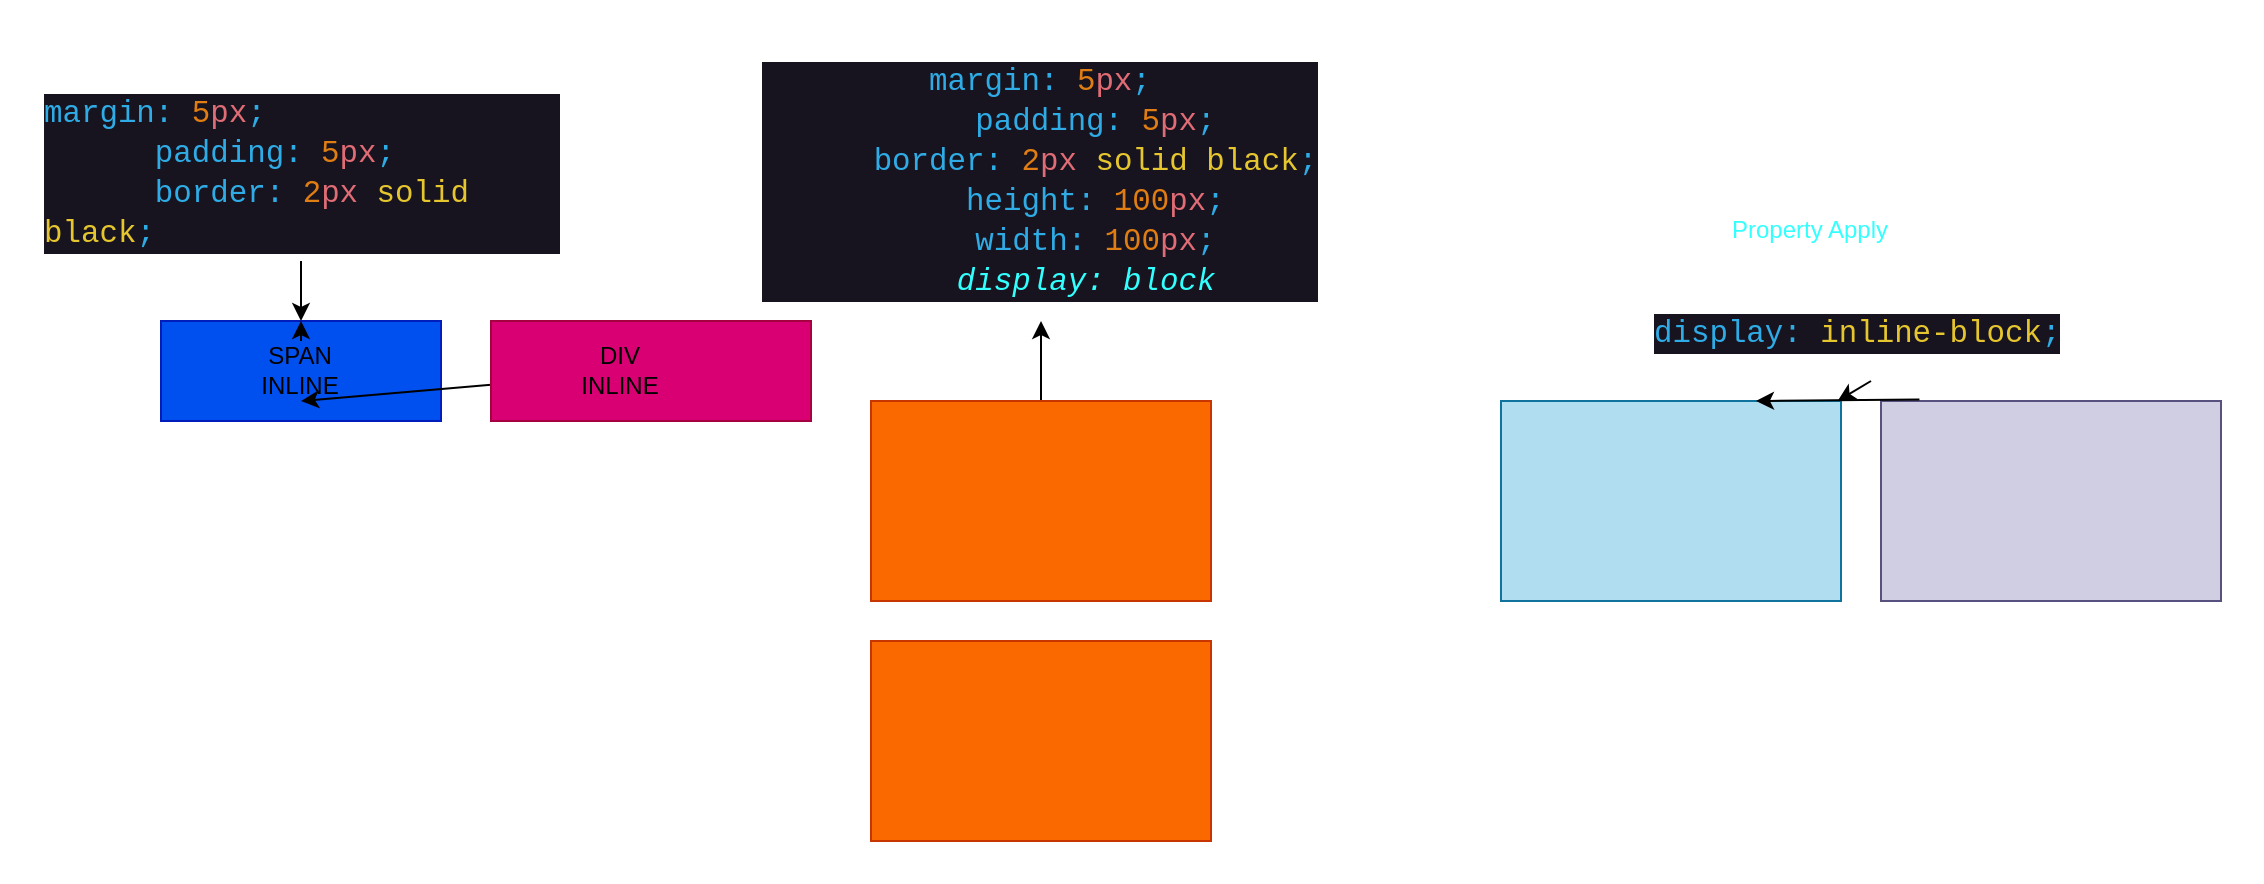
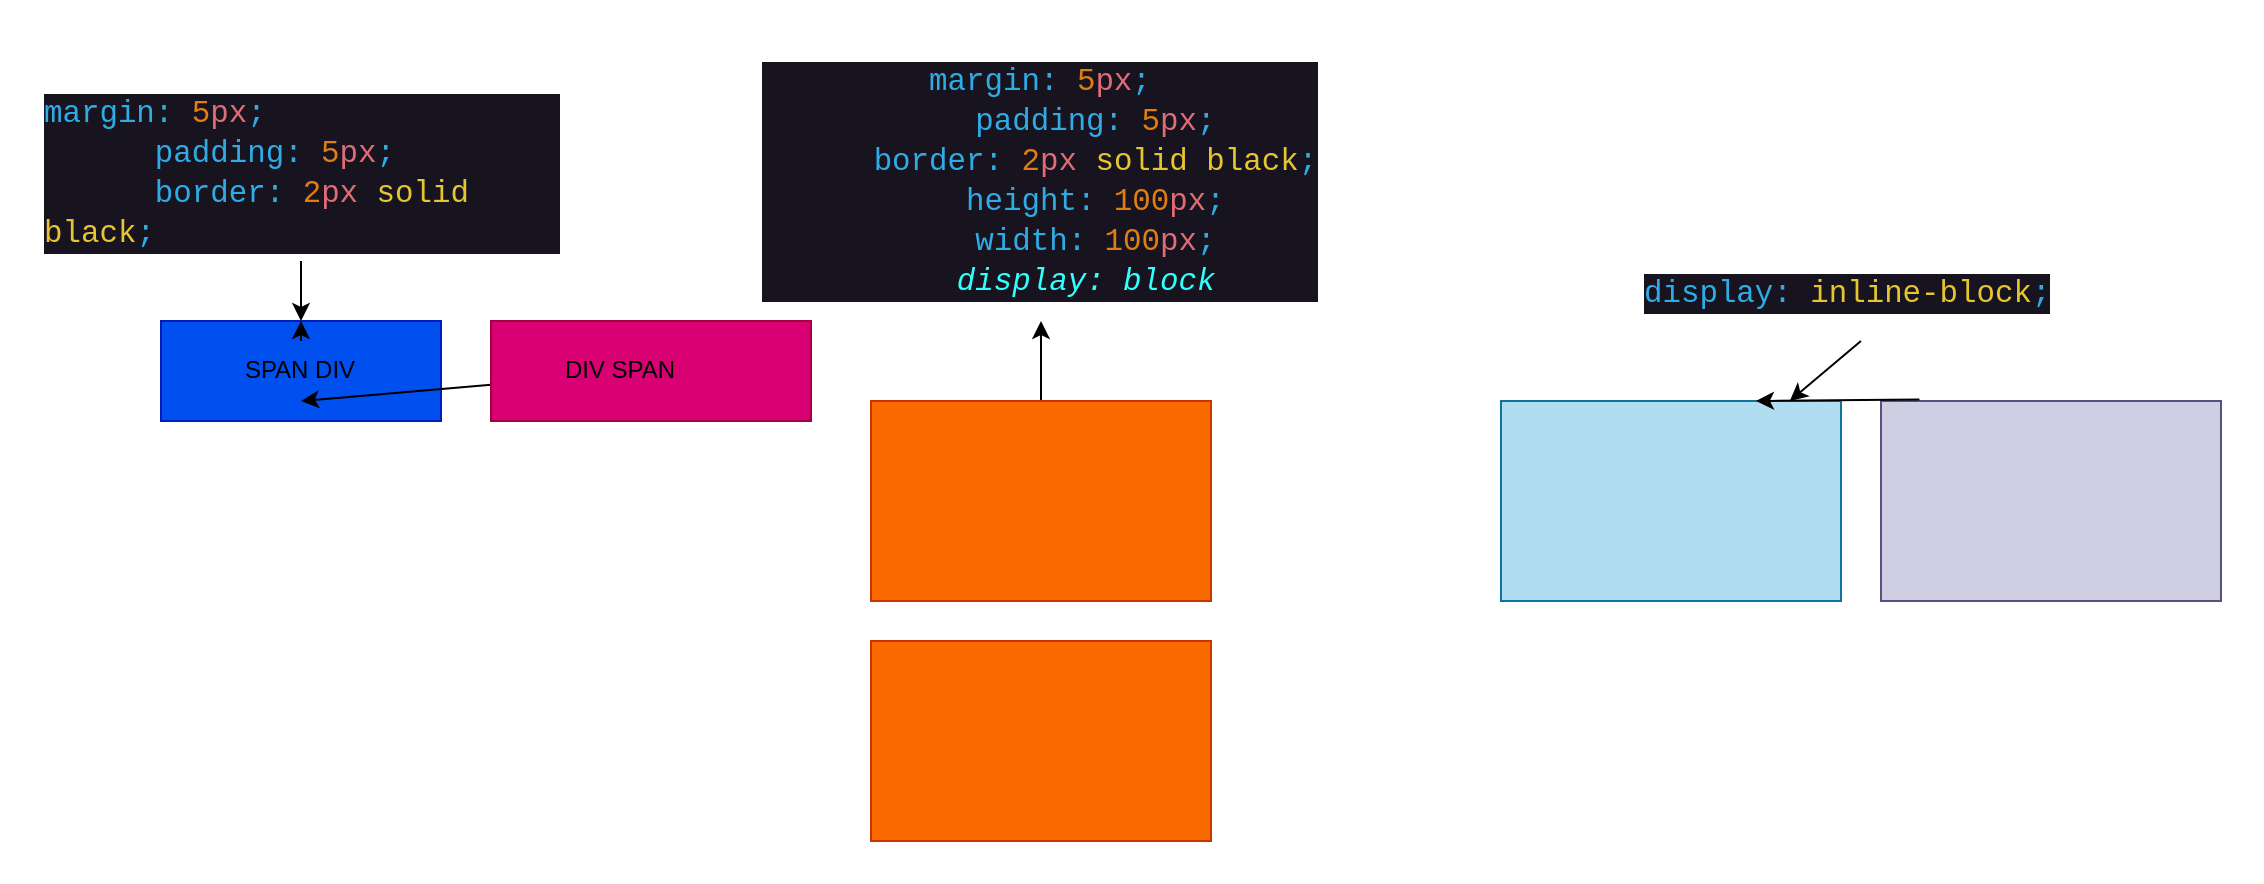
  <mxCell id="0" />
  <mxCell id="1" parent="0" />
  <mxCell id="2" value="" style="whiteSpace=wrap;html=1;fillColor=#0050ef;fontColor=#ffffff;strokeColor=#001DBC;" vertex="1" parent="1"><mxGeometry x="80" y="160" width="140" height="50" as="geometry" /></mxCell>
  <mxCell id="3" style="edgeStyle=none;html=1;entryX=0.5;entryY=0;entryDx=0;entryDy=0;" edge="1" parent="1" source="4" target="2"><mxGeometry relative="1" as="geometry" /></mxCell>
- <mxCell id="4" value="SPAN INLINE" style="text;strokeColor=none;align=center;fillColor=none;html=1;verticalAlign=middle;whiteSpace=wrap;rounded=0;" vertex="1" parent="1"><mxGeometry x="120" y="170" width="60" height="30" as="geometry" /></mxCell>
+ <mxCell id="4" value="SPAN DIV" style="text;strokeColor=none;align=center;fillColor=none;html=1;verticalAlign=middle;whiteSpace=wrap;rounded=0;" vertex="1" parent="1"><mxGeometry x="120" y="170" width="60" height="30" as="geometry" /></mxCell>
  <mxCell id="5" style="edgeStyle=none;html=1;entryX=0.5;entryY=0;entryDx=0;entryDy=0;" edge="1" parent="1" source="6" target="2"><mxGeometry relative="1" as="geometry" /></mxCell>
  <mxCell id="6" value="&lt;div style=&quot;color: rgb(205, 205, 205); background-color: rgb(23, 20, 31); font-family: Consolas, &amp;quot;Courier New&amp;quot;, monospace; font-weight: normal; font-size: 15.4px; line-height: 20px;&quot;&gt;&lt;div&gt;&lt;span style=&quot;color: #2face6;&quot;&gt;margin: &lt;/span&gt;&lt;span style=&quot;color: #e07d13;&quot;&gt;5&lt;/span&gt;&lt;span style=&quot;color: #e06c75;&quot;&gt;px&lt;/span&gt;&lt;span style=&quot;color: #2face6;&quot;&gt;;&lt;/span&gt;&lt;/div&gt;&lt;div&gt;&lt;span style=&quot;color: #2face6;&quot;&gt;&amp;nbsp; &amp;nbsp; &amp;nbsp; padding: &lt;/span&gt;&lt;span style=&quot;color: #e07d13;&quot;&gt;5&lt;/span&gt;&lt;span style=&quot;color: #e06c75;&quot;&gt;px&lt;/span&gt;&lt;span style=&quot;color: #2face6;&quot;&gt;;&lt;/span&gt;&lt;/div&gt;&lt;div&gt;&lt;span style=&quot;color: #2face6;&quot;&gt;&amp;nbsp; &amp;nbsp; &amp;nbsp; border: &lt;/span&gt;&lt;span style=&quot;color: #e07d13;&quot;&gt;2&lt;/span&gt;&lt;span style=&quot;color: #e06c75;&quot;&gt;px&lt;/span&gt;&lt;span style=&quot;color: #2face6;&quot;&gt; &lt;/span&gt;&lt;span style=&quot;color: #e6c62f;&quot;&gt;solid&lt;/span&gt;&lt;span style=&quot;color: #2face6;&quot;&gt; &lt;/span&gt;&lt;span style=&quot;color: #e6c62f;&quot;&gt;black&lt;/span&gt;&lt;span style=&quot;color: #2face6;&quot;&gt;;&lt;/span&gt;&lt;/div&gt;&lt;/div&gt;" style="text;whiteSpace=wrap;html=1;" vertex="1" parent="1"><mxGeometry x="20" y="40" width="260" height="90" as="geometry" /></mxCell>
  <mxCell id="7" style="edgeStyle=none;html=1;entryX=0.5;entryY=1;entryDx=0;entryDy=0;" edge="1" parent="1" source="8" target="4"><mxGeometry relative="1" as="geometry" /></mxCell>
  <mxCell id="8" value="" style="whiteSpace=wrap;html=1;fillColor=#d80073;fontColor=#ffffff;strokeColor=#A50040;" vertex="1" parent="1"><mxGeometry x="245" y="160" width="160" height="50" as="geometry" /></mxCell>
- <mxCell id="9" value="DIV INLINE" style="text;strokeColor=none;align=center;fillColor=none;html=1;verticalAlign=middle;whiteSpace=wrap;rounded=0;" vertex="1" parent="1"><mxGeometry x="280" y="170" width="60" height="30" as="geometry" /></mxCell>
+ <mxCell id="9" value="DIV SPAN" style="text;strokeColor=none;align=center;fillColor=none;html=1;verticalAlign=middle;whiteSpace=wrap;rounded=0;" vertex="1" parent="1"><mxGeometry x="280" y="170" width="60" height="30" as="geometry" /></mxCell>
  <mxCell id="10" value="&lt;div style=&quot;background-color: rgb(23, 20, 31); font-family: Consolas, &amp;quot;Courier New&amp;quot;, monospace; font-size: 15.4px; line-height: 20px;&quot;&gt;&lt;div style=&quot;color: rgb(205, 205, 205);&quot;&gt;&lt;span style=&quot;color: #2face6;&quot;&gt;margin: &lt;/span&gt;&lt;span style=&quot;color: #e07d13;&quot;&gt;5&lt;/span&gt;&lt;span style=&quot;color: #e06c75;&quot;&gt;px&lt;/span&gt;&lt;span style=&quot;color: #2face6;&quot;&gt;;&lt;/span&gt;&lt;/div&gt;&lt;div style=&quot;color: rgb(205, 205, 205);&quot;&gt;&lt;span style=&quot;color: #2face6;&quot;&gt;&amp;nbsp; &amp;nbsp; &amp;nbsp; padding: &lt;/span&gt;&lt;span style=&quot;color: #e07d13;&quot;&gt;5&lt;/span&gt;&lt;span style=&quot;color: #e06c75;&quot;&gt;px&lt;/span&gt;&lt;span style=&quot;color: #2face6;&quot;&gt;;&lt;/span&gt;&lt;/div&gt;&lt;div style=&quot;color: rgb(205, 205, 205);&quot;&gt;&lt;span style=&quot;color: #2face6;&quot;&gt;&amp;nbsp; &amp;nbsp; &amp;nbsp; border: &lt;/span&gt;&lt;span style=&quot;color: #e07d13;&quot;&gt;2&lt;/span&gt;&lt;span style=&quot;color: #e06c75;&quot;&gt;px&lt;/span&gt;&lt;span style=&quot;color: #2face6;&quot;&gt; &lt;/span&gt;&lt;span style=&quot;color: #e6c62f;&quot;&gt;solid&lt;/span&gt;&lt;span style=&quot;color: #2face6;&quot;&gt; &lt;/span&gt;&lt;span style=&quot;color: #e6c62f;&quot;&gt;black&lt;/span&gt;&lt;span style=&quot;color: #2face6;&quot;&gt;;&lt;/span&gt;&lt;/div&gt;&lt;div style=&quot;color: rgb(205, 205, 205);&quot;&gt;&lt;span style=&quot;color: #2face6;&quot;&gt;&amp;nbsp; &amp;nbsp; &amp;nbsp; height: &lt;/span&gt;&lt;span style=&quot;color: #e07d13;&quot;&gt;100&lt;/span&gt;&lt;span style=&quot;color: #e06c75;&quot;&gt;px&lt;/span&gt;&lt;span style=&quot;color: #2face6;&quot;&gt;;&lt;/span&gt;&lt;/div&gt;&lt;div style=&quot;color: rgb(205, 205, 205);&quot;&gt;&lt;span style=&quot;color: #2face6;&quot;&gt;&amp;nbsp; &amp;nbsp; &amp;nbsp; width: &lt;/span&gt;&lt;span style=&quot;color: #e07d13;&quot;&gt;100&lt;/span&gt;&lt;span style=&quot;color: #e06c75;&quot;&gt;px&lt;/span&gt;&lt;span style=&quot;color: #2face6;&quot;&gt;;&lt;/span&gt;&lt;/div&gt;&lt;div style=&quot;&quot;&gt;&lt;span style=&quot;color: rgb(47, 172, 230);&quot;&gt;&amp;nbsp; &amp;nbsp; &amp;nbsp; &lt;/span&gt;&lt;span style=&quot;font-style: italic;&quot;&gt;&lt;font color=&quot;#33ffff&quot;&gt;display: block&lt;/font&gt;&lt;/span&gt;&lt;span style=&quot;color: rgb(127, 110, 153); font-style: italic;&quot;&gt;&amp;nbsp;&lt;/span&gt;&lt;/div&gt;&lt;/div&gt;" style="text;strokeColor=none;align=center;fillColor=none;html=1;verticalAlign=middle;whiteSpace=wrap;rounded=0;" vertex="1" parent="1"><mxGeometry x="370" y="20" width="300" height="140" as="geometry" /></mxCell>
  <mxCell id="11" style="edgeStyle=none;html=1;fontColor=#33FFFF;" edge="1" parent="1" source="12" target="10"><mxGeometry relative="1" as="geometry" /></mxCell>
  <mxCell id="12" value="" style="whiteSpace=wrap;html=1;fontColor=#000000;fillColor=#fa6800;strokeColor=#C73500;" vertex="1" parent="1"><mxGeometry x="435" y="200" width="170" height="100" as="geometry" /></mxCell>
  <mxCell id="13" value="" style="whiteSpace=wrap;html=1;fontColor=#000000;fillColor=#fa6800;strokeColor=#C73500;" vertex="1" parent="1"><mxGeometry x="435" y="320" width="170" height="100" as="geometry" /></mxCell>
  <mxCell id="14" value="" style="whiteSpace=wrap;html=1;fillColor=#b1ddf0;strokeColor=#10739e;" vertex="1" parent="1"><mxGeometry x="750" y="200" width="170" height="100" as="geometry" /></mxCell>
  <mxCell id="15" value="" style="whiteSpace=wrap;html=1;fillColor=#d0cee2;strokeColor=#56517e;" vertex="1" parent="1"><mxGeometry x="940" y="200" width="170" height="100" as="geometry" /></mxCell>
  <mxCell id="16" style="edgeStyle=none;html=1;entryX=0.75;entryY=0;entryDx=0;entryDy=0;fontColor=#33FFFF;exitX=0.113;exitY=-0.008;exitDx=0;exitDy=0;exitPerimeter=0;" edge="1" parent="1" source="15" target="14"><mxGeometry relative="1" as="geometry" /></mxCell>
  <mxCell id="17" style="edgeStyle=none;html=1;exitX=0.5;exitY=1;exitDx=0;exitDy=0;fontColor=#33FFFF;" edge="1" parent="1" source="18" target="14"><mxGeometry relative="1" as="geometry" /></mxCell>
- <mxCell id="18" value="&lt;div style=&quot;color: rgb(205, 205, 205); background-color: rgb(23, 20, 31); font-family: Consolas, &amp;quot;Courier New&amp;quot;, monospace; font-weight: normal; font-size: 15.4px; line-height: 20px;&quot;&gt;&lt;div&gt;&lt;span style=&quot;color: #2face6;&quot;&gt;display: &lt;/span&gt;&lt;span style=&quot;color: #e6c62f;&quot;&gt;inline-block&lt;/span&gt;&lt;span style=&quot;color: #2face6;&quot;&gt;;&lt;/span&gt;&lt;/div&gt;&lt;/div&gt;" style="text;whiteSpace=wrap;html=1;fontColor=#33FFFF;" vertex="1" parent="1"><mxGeometry x="825" y="150" width="220" height="40" as="geometry" /></mxCell>
- <mxCell id="19" value="Property Apply" style="text;strokeColor=none;align=center;fillColor=none;html=1;verticalAlign=middle;whiteSpace=wrap;rounded=0;fontColor=#33FFFF;strokeWidth=3;" vertex="1" parent="1"><mxGeometry x="830" y="100" width="150" height="30" as="geometry" /></mxCell>
+ <mxCell id="18" value="&lt;div style=&quot;color: rgb(205, 205, 205); background-color: rgb(23, 20, 31); font-family: Consolas, &amp;quot;Courier New&amp;quot;, monospace; font-weight: normal; font-size: 15.4px; line-height: 20px;&quot;&gt;&lt;div&gt;&lt;span style=&quot;color: #2face6;&quot;&gt;display: &lt;/span&gt;&lt;span style=&quot;color: #e6c62f;&quot;&gt;inline-block&lt;/span&gt;&lt;span style=&quot;color: #2face6;&quot;&gt;;&lt;/span&gt;&lt;/div&gt;&lt;/div&gt;" style="text;whiteSpace=wrap;html=1;fontColor=#33FFFF;" vertex="1" parent="1"><mxGeometry x="820" y="130" width="220" height="40" as="geometry" /></mxCell>
